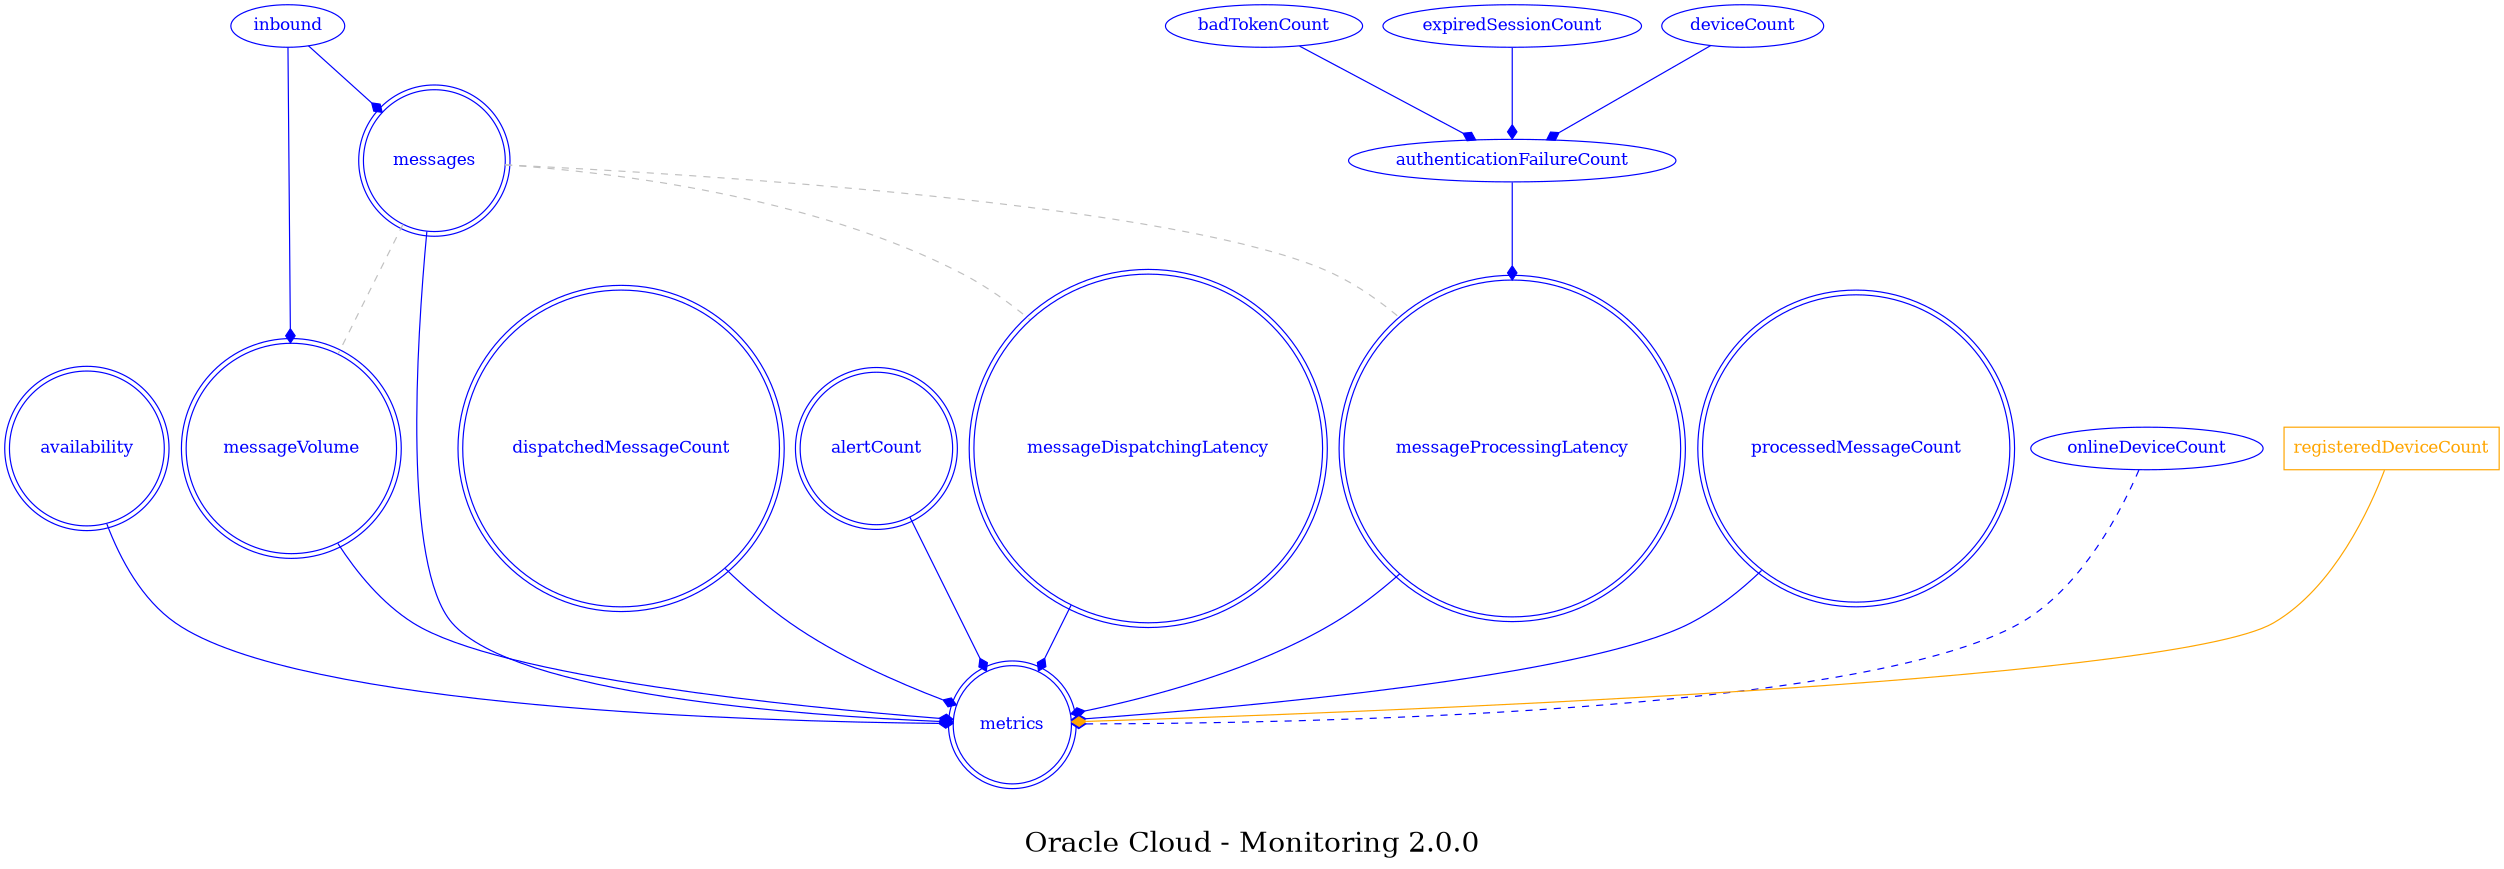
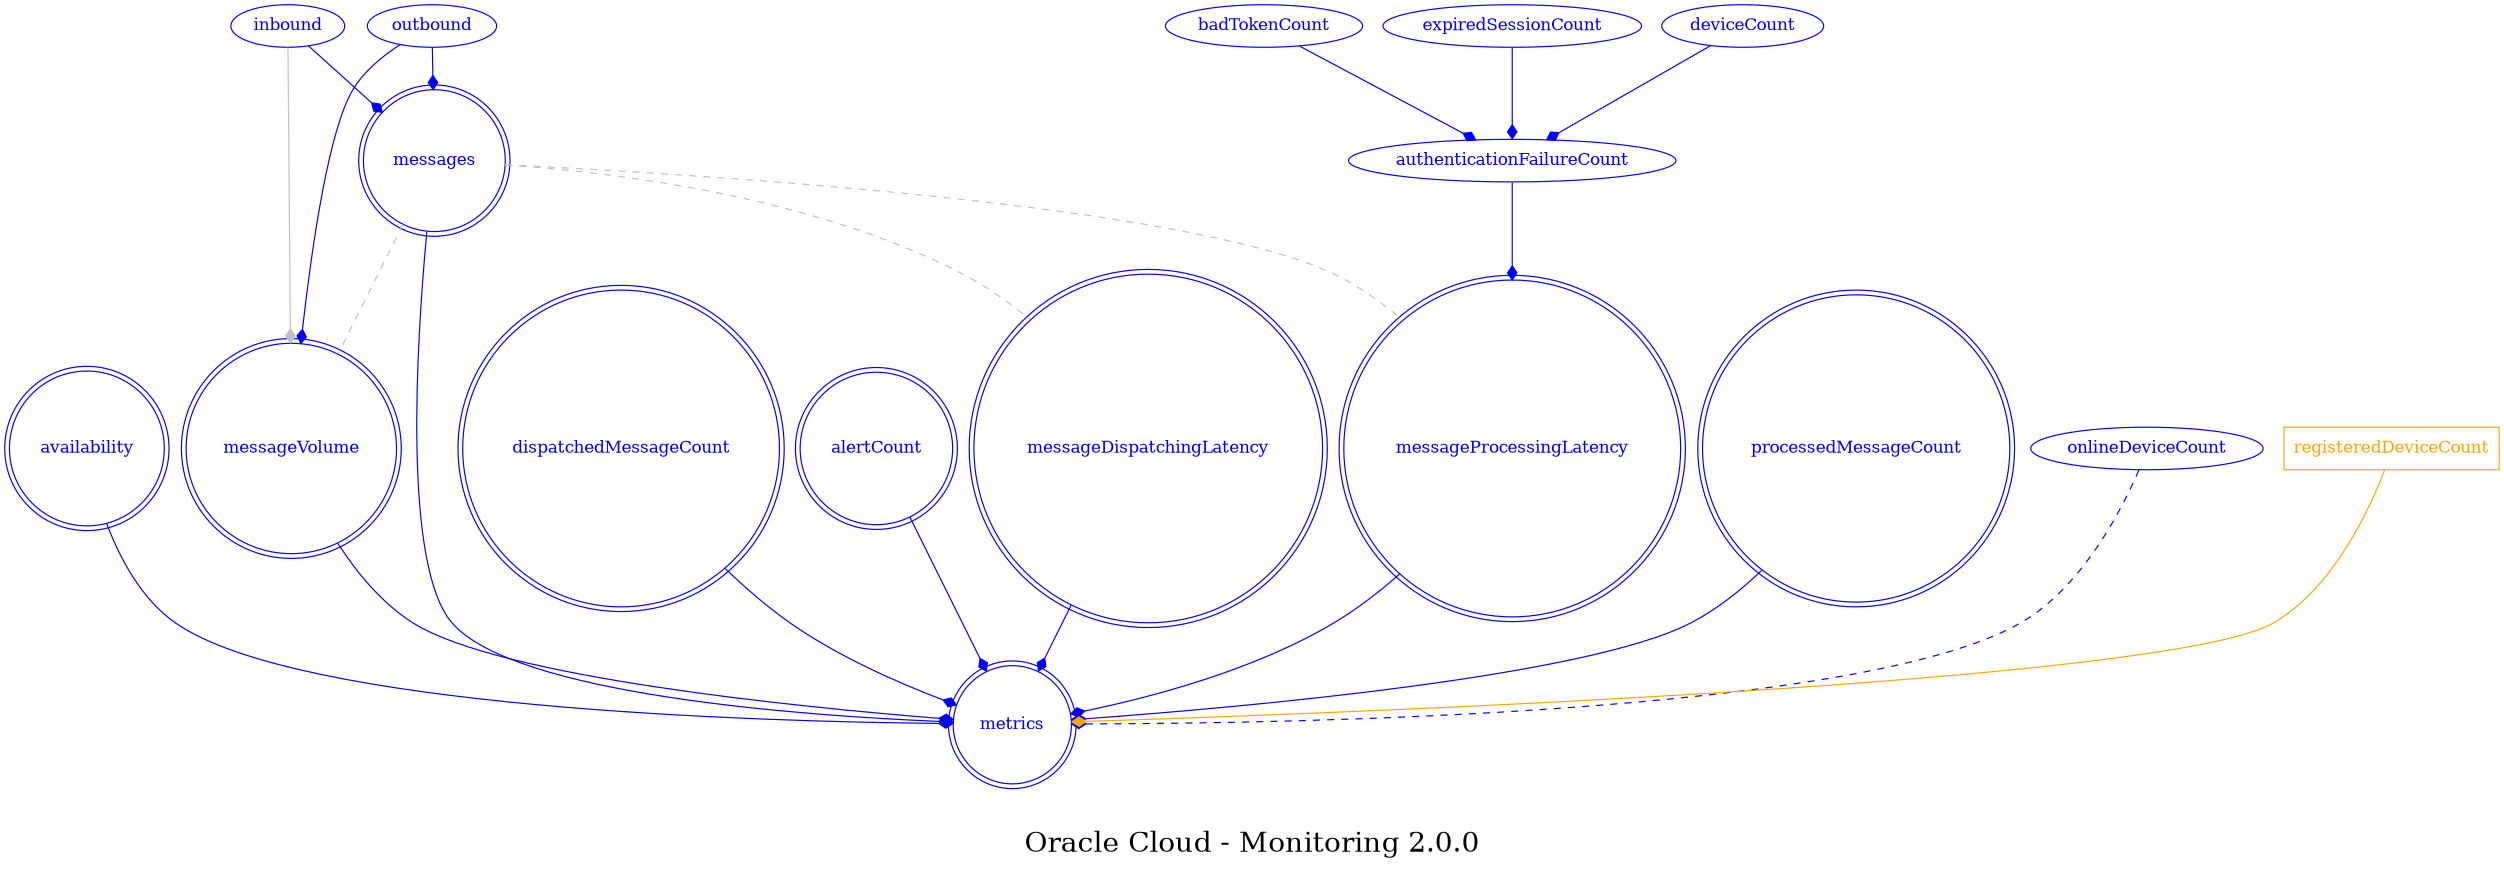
  digraph {
    fontsize=24
    label="Oracle Cloud - Monitoring 2.0.0"
    splines=true
    node [color=blue fontcolor=blue shape=doublecircle]
    edge [arrowhead=diamond arrowtail=none color=blue fontcolor=blue]
    availability
    metrics
    messageVolume
    messageDispatchingLatency
    dispatchedMessageCount
    alertCount
    messageProcessingLatency
    messages
    processedMessageCount
    authenticationFailureCount [shape=ellipse]
    deviceCount [shape=ellipse]
    badTokenCount [shape=ellipse]
    expiredSessionCount [shape=ellipse]
+   outbound [shape=ellipse]
    inbound [shape=ellipse]
    onlineDeviceCount [shape=ellipse]
    registeredDeviceCount [color=orange fontcolor=orange shape=box]
    availability -> metrics
    messageVolume -> metrics
    messageDispatchingLatency -> metrics
    dispatchedMessageCount -> metrics
    alertCount -> metrics
    messageProcessingLatency -> metrics
    messages -> metrics
    messages -> messageVolume [arrowhead=none color=grey fontcolor=grey style=dashed]
    messages -> messageDispatchingLatency [arrowhead=none color=grey fontcolor=grey style=dashed]
    messages -> messageProcessingLatency [arrowhead=none color=grey fontcolor=grey style=dashed]
    processedMessageCount -> metrics
    authenticationFailureCount -> messageProcessingLatency
    deviceCount -> authenticationFailureCount
    badTokenCount -> authenticationFailureCount
    expiredSessionCount -> authenticationFailureCount
-   inbound -> messageVolume
+   outbound -> messageVolume
+   outbound -> messages
+   inbound -> messageVolume [color=grey]
    inbound -> messages
    onlineDeviceCount -> metrics [style=dashed]
    registeredDeviceCount -> metrics [color=orange fontcolor=orange]
  }
